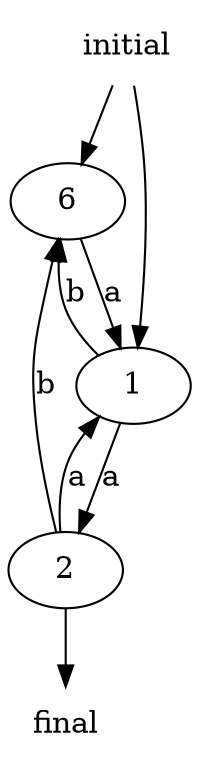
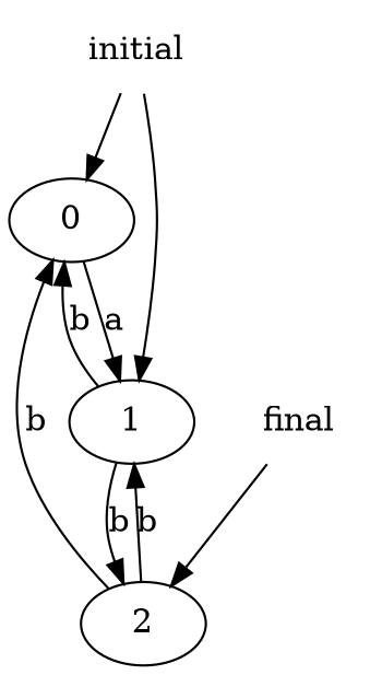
  digraph {
    initial [shape=none]
-   0 [label=6]
+   0
    1
    2
    final [shape=none]
    initial -> 0
    initial -> 1
    0 -> 1 [label=a]
    1 -> 0 [label=b]
-   1 -> 2 [label=a]
+   1 -> 2 [label=b]
    2 -> 0 [label=b]
-   2 -> 1 [label=a]
-   2 -> final
+   2 -> 1 [label=b]
+   final -> 2
  }
